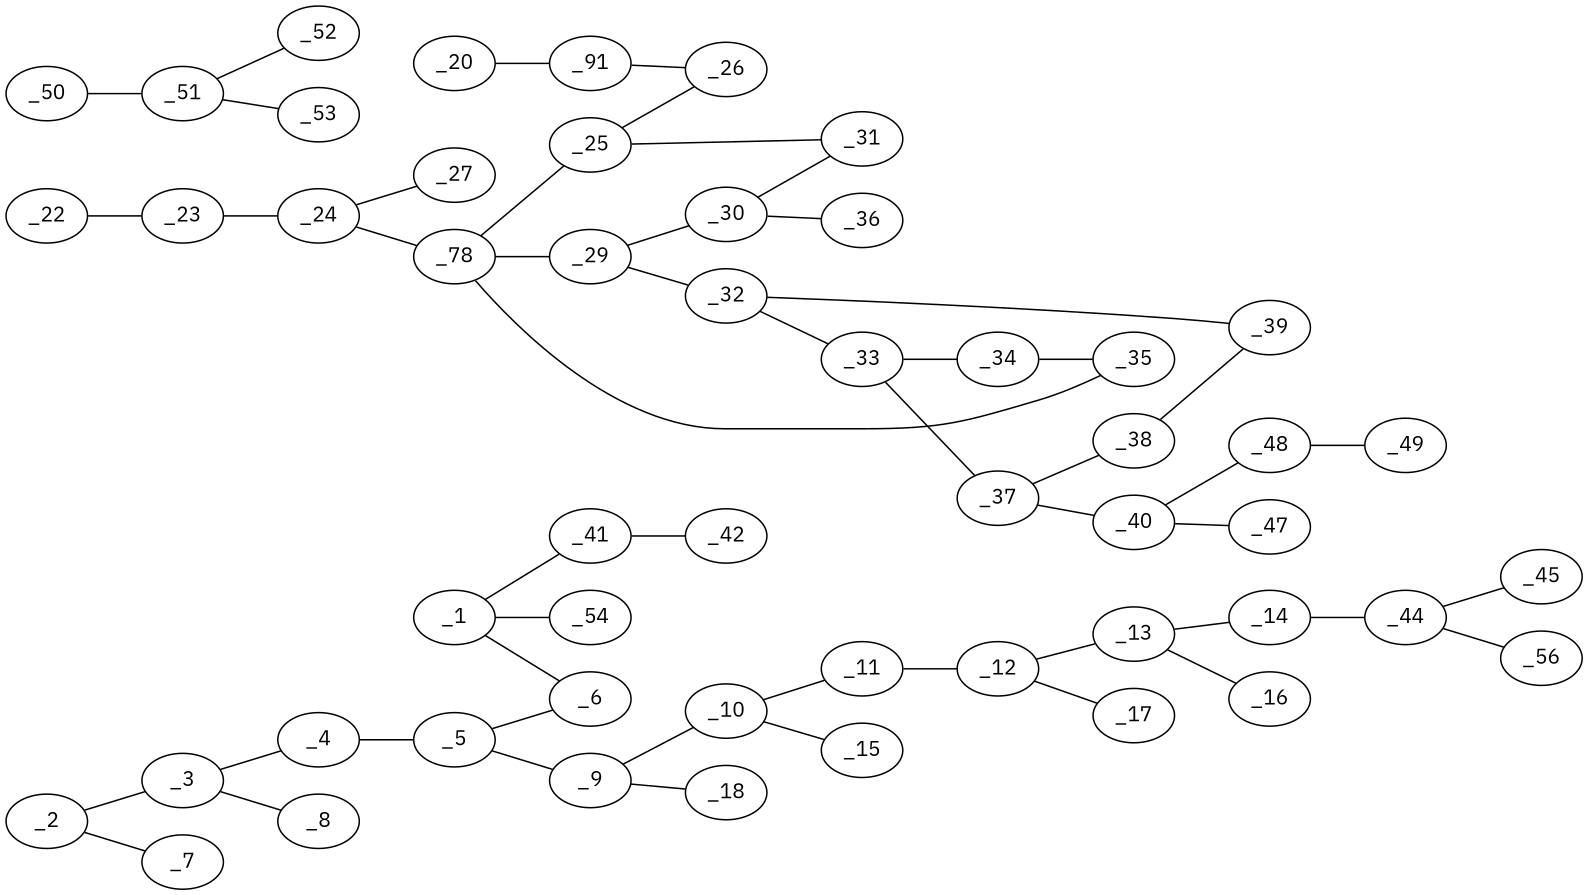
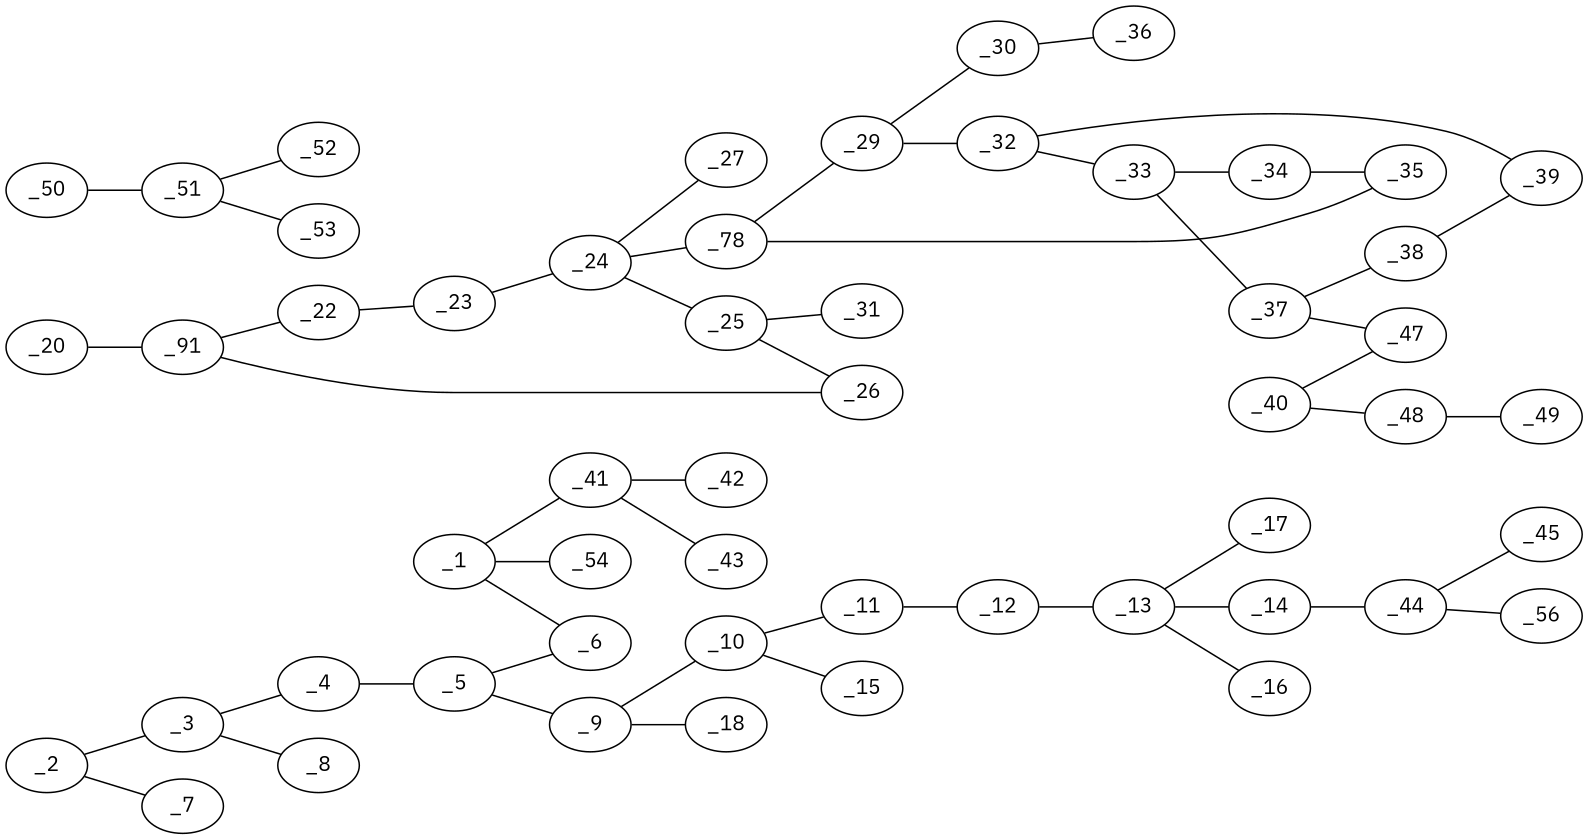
  graph {
    fontname="IBM Plex Sans"
    rankdir=LR
    node [charge=0 chem=1 fontname="IBM Plex Sans" symbol="C  " x=4.5981 y=-2.1606]
    edge [fontname="IBM Plex Sans" valence=1]
    _1 [x=3.7321 y=-3.6606]
    _6 [y=-3.1606]
    _41 [x=3.7321 y=-4.6606]
    _54 [chem=4 symbol="N  " x=20.0709 y=0]
    _2 [x=2.866 y=-3.1606]
    _3 [x=2.866]
    _7 [chem=2 symbol="O  " x=2 y=-3.6606]
    _42 [chem=2 symbol="O  " y=-5.1606]
+   _43 [chem=2 symbol="O  " x=2.866 y=-5.1606]
    _4 [x=3.732 y=-1.6606]
    _8 [chem=7 symbol="Cl " x=2 y=-1.6606]
    _5
    _9 [x=5.4641 y=-1.6606]
    _10 [x=5.4641 y=-0.6606]
    _18 [x=6.3301]
    _11 [y=-0.1606]
    _15 [x=6.3301 y=-0.1606]
    _12 [y=0.8394]
    _13 [x=5.4641 y=1.3394]
    _17 [chem=7 symbol="Cl " x=3.732 y=1.3394]
    _14 [x=6.3301 y=0.8394]
    _16 [chem=2 symbol="O  " x=5.4641 y=2.3394]
    _44 [x=7.1961 y=1.3394]
    _45 [chem=2 symbol="O  " x=7.1961 y=2.3394]
    n25 [chem=2 label=_56 symbol="O  " x=8.0622 y=0.8394]
    _20 [x=8.0622]
    n27 [label=_91 x=8.9282 y=-1.6606]
    _22 [x=8.9282 y=-0.6606]
    _26 [x=9.7942]
    _23 [x=9.7942 y=-0.1606]
    _24 [x=10.6602 y=-0.6606]
    _25 [x=10.6603 y=-1.6606]
    _27 [x=10.6602 y=0.3394]
    n34 [label=_78 x=11.5263 y=-0.1606]
    _31 [x=11.5263]
    _29 [x=12.3923 y=-0.6606]
    _35 [x=11.5263 y=0.8394]
    _30 [x=12.3923 y=-1.6606]
    _32 [x=13.2583 y=-0.1606]
    _36 [x=13.2583 y=1.8394]
    _33 [x=13.2583 y=0.8394]
    _39 [x=14.2094 y=-0.4696]
    _34 [x=12.3923 y=1.3394]
    _37 [x=14.2094 y=1.1485]
    _38 [x=14.7972 y=0.3394]
    _40 [x=14.5184 y=2.0995]
    _47 [x=13.8493 y=2.8427]
    _48 [x=15.4965 y=2.3074]
    _49 [x=15.8055 y=3.2585]
    _50 [x=16.7837 y=3.4664]
    _51 [x=17.0927 y=4.4175]
    _52 [x=18.0709 y=4.6254]
    _53 [x=16.4236 y=5.1606]
    _1 -- _6 [valence=2]
    _1 -- _41
    _1 -- _54
    _41 -- _42 [valence=2]
+   _41 -- _43
    _2 -- _3 [valence=2]
    _2 -- _7
    _3 -- _4
    _3 -- _8
    _4 -- _5 [valence=2]
    _5 -- _6
    _5 -- _9
    _9 -- _10
    _9 -- _18 [valence=2]
    _10 -- _11
    _10 -- _15 [valence=2]
    _11 -- _12 [valence=2]
    _12 -- _13
-   _12 -- _17
+   _13 -- _17
    _13 -- _14 [valence=2]
    _13 -- _16
    _14 -- _44
    _44 -- _45 [valence=2]
    _44 -- n25
    _20 -- n27
+   n27 -- _22
    n27 -- _26
    _22 -- _23
    _23 -- _24
-   n34 -- _25
+   _24 -- _25
    _24 -- _27
    _24 -- n34
    _25 -- _26
    _25 -- _31
    n34 -- _29
    n34 -- _35
    _29 -- _30
    _29 -- _32
-   _30 -- _31
    _30 -- _36
    _32 -- _33
    _32 -- _39
    _33 -- _34
    _33 -- _37
    _34 -- _35
    _37 -- _38
-   _37 -- _40
+   _37 -- _47
    _38 -- _39
    _40 -- _47
    _40 -- _48
    _48 -- _49
    _50 -- _51
    _51 -- _52
    _51 -- _53
  }
